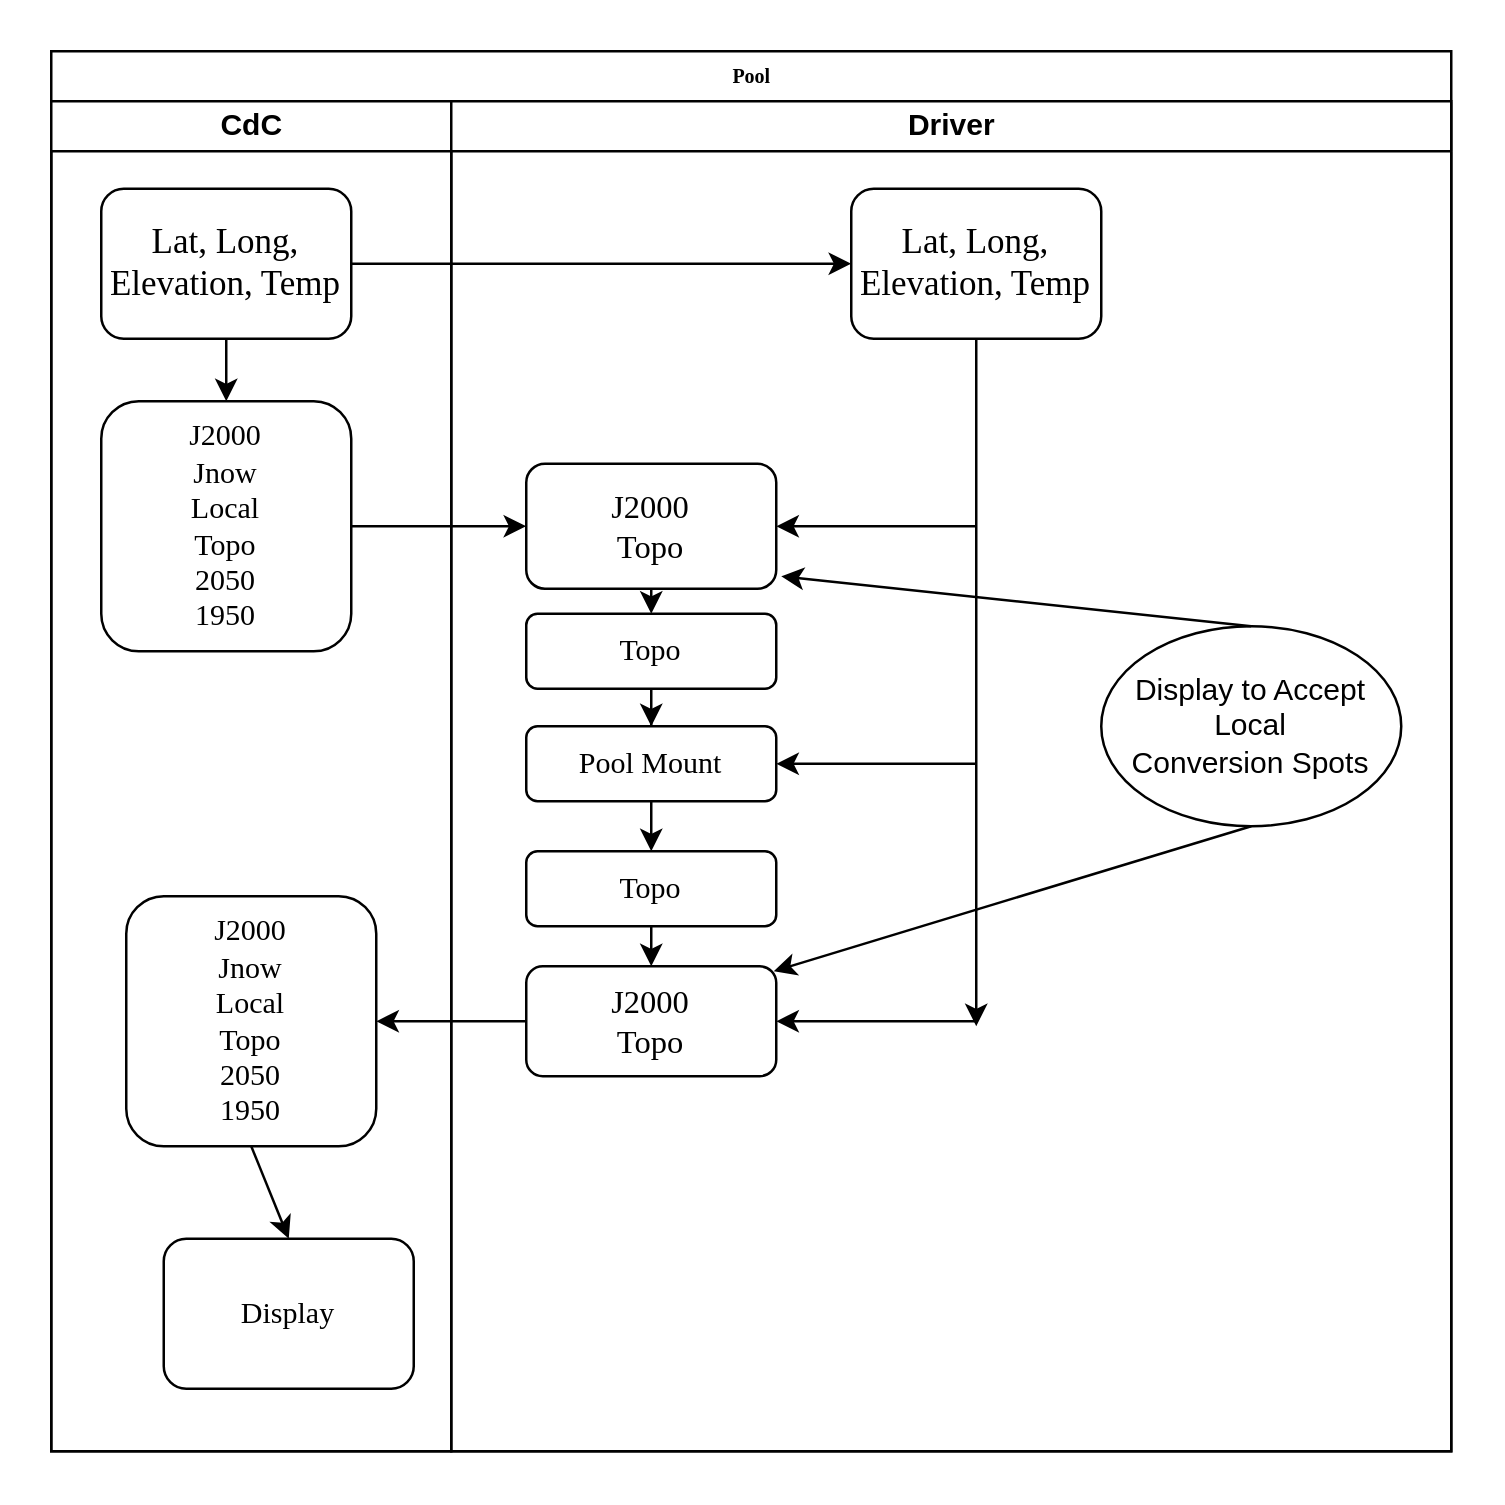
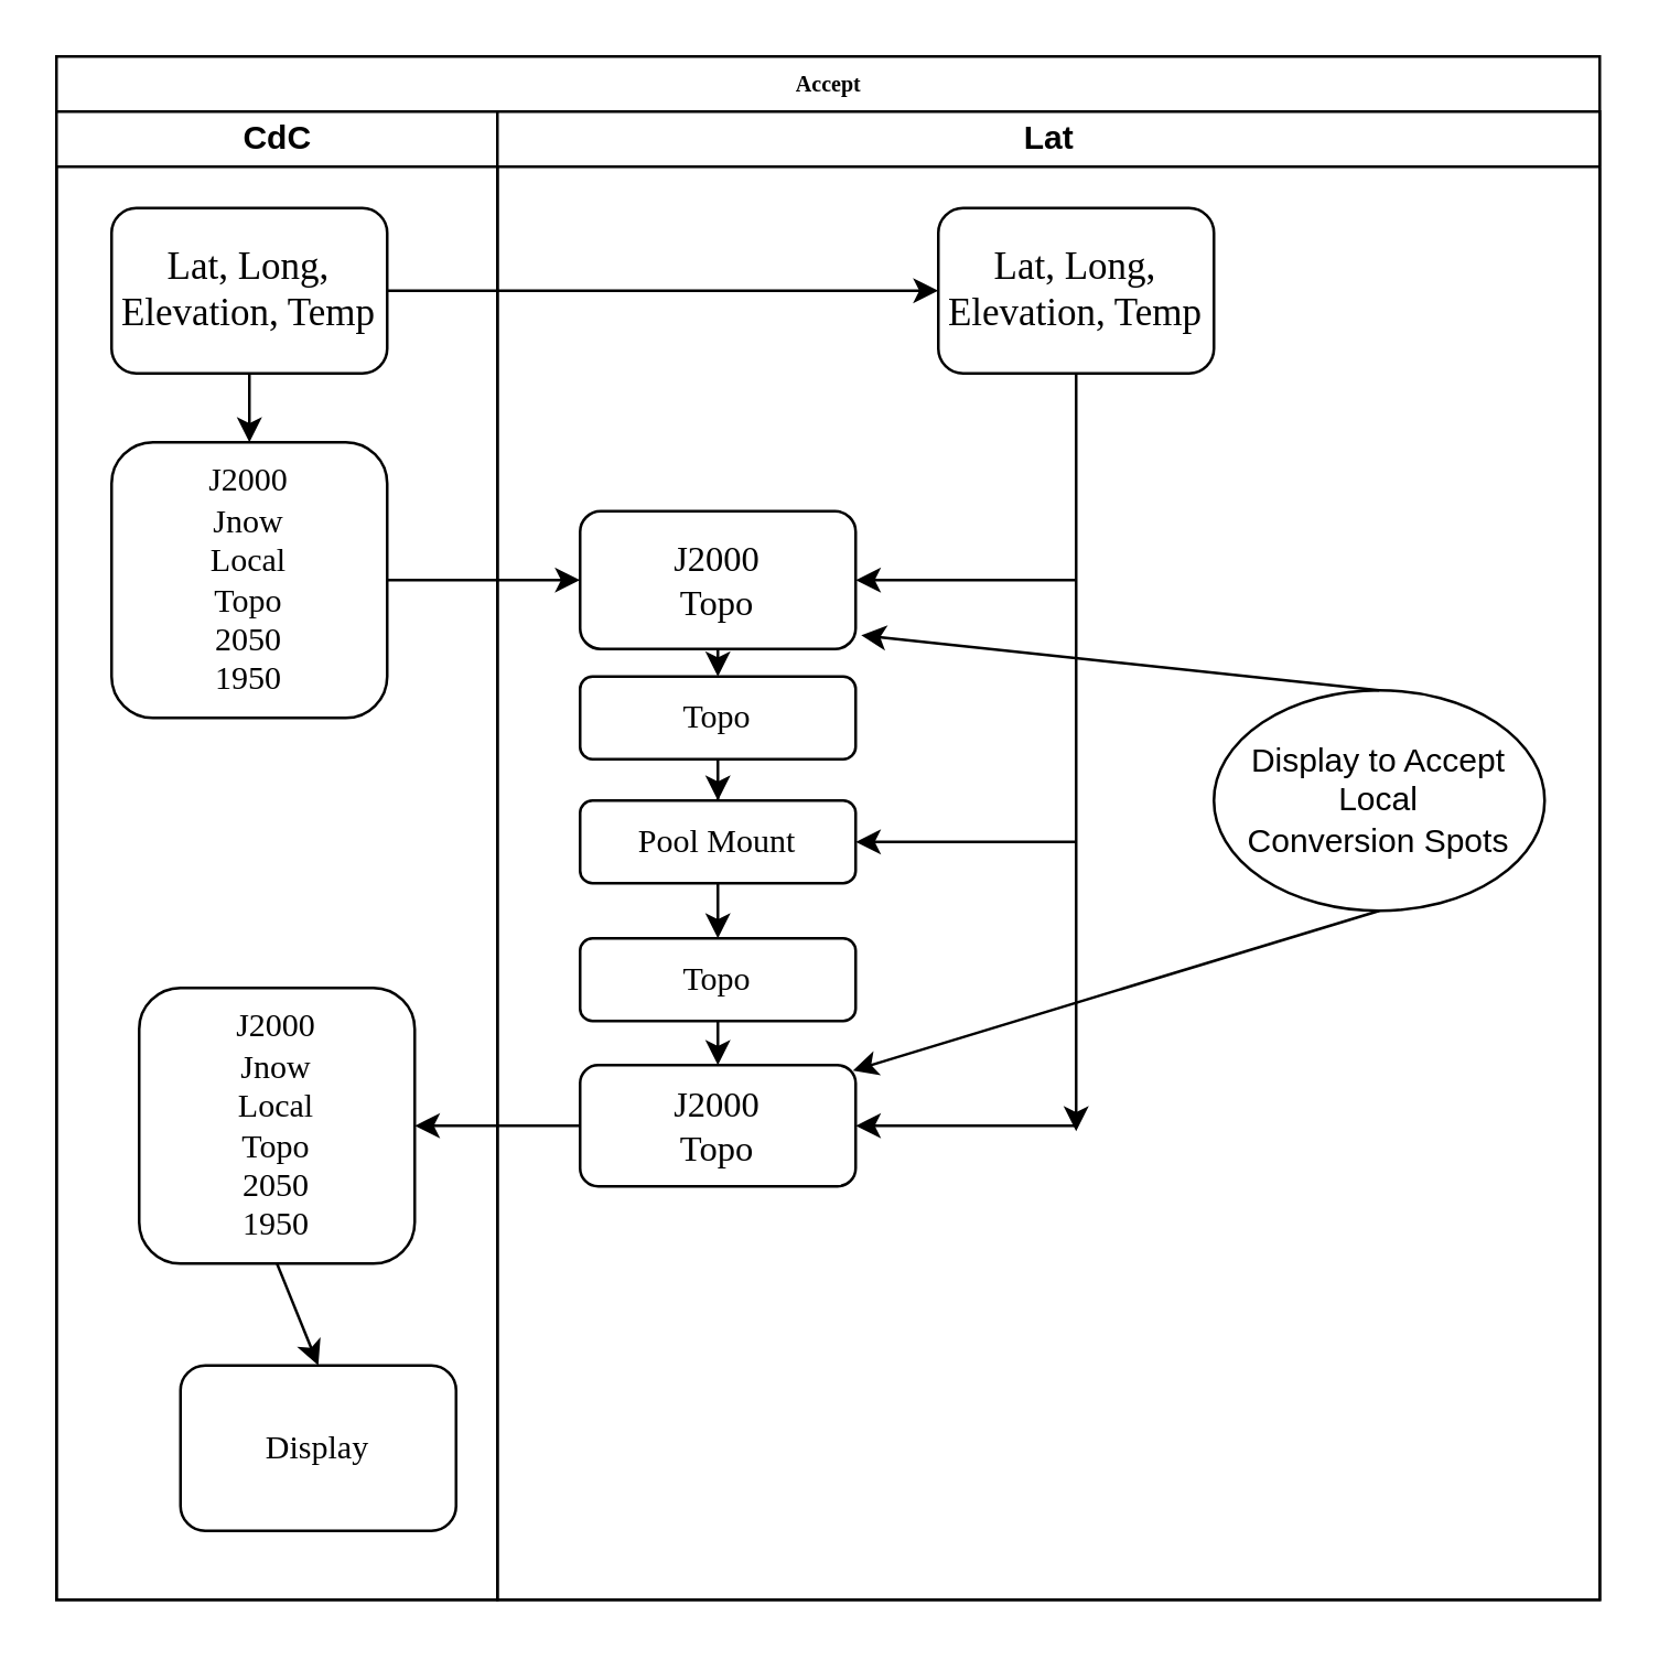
  <mxCell id="0" />
  <mxCell id="1" parent="0" />
- <mxCell id="2" value="Pool" style="swimlane;html=1;childLayout=stackLayout;startSize=20;rounded=0;shadow=0;labelBackgroundColor=none;strokeColor=#000000;strokeWidth=1;fillColor=#ffffff;fontFamily=Verdana;fontSize=8;fontColor=#000000;align=center;" parent="1" vertex="1"><mxGeometry x="20" y="20" width="560" height="560" as="geometry" /></mxCell>
+ <mxCell id="2" value="Accept" style="swimlane;html=1;childLayout=stackLayout;startSize=20;rounded=0;shadow=0;labelBackgroundColor=none;strokeColor=#000000;strokeWidth=1;fillColor=#ffffff;fontFamily=Verdana;fontSize=8;fontColor=#000000;align=center;" parent="1" vertex="1"><mxGeometry x="20" y="20" width="560" height="560" as="geometry" /></mxCell>
  <mxCell id="3" value="CdC" style="swimlane;html=1;startSize=20;" parent="2" vertex="1"><mxGeometry y="20" width="160" height="540" as="geometry" /></mxCell>
  <mxCell id="4" value="&lt;font style=&quot;font-size: 14px&quot;&gt;Lat, Long, Elevation, Temp&lt;/font&gt;" style="rounded=1;whiteSpace=wrap;html=1;shadow=0;labelBackgroundColor=none;strokeColor=#000000;strokeWidth=1;fillColor=#ffffff;fontFamily=Verdana;fontSize=8;fontColor=#000000;align=center;" parent="3" vertex="1"><mxGeometry x="20" y="35" width="100" height="60" as="geometry" /></mxCell>
  <mxCell id="5" value="" style="edgeStyle=orthogonalEdgeStyle;rounded=0;orthogonalLoop=1;jettySize=auto;html=1;entryX=0.5;entryY=0;entryDx=0;entryDy=0;exitX=0.5;exitY=1;exitDx=0;exitDy=0;" edge="1" parent="3" source="4" target="6"><mxGeometry relative="1" as="geometry"><mxPoint x="130" y="100" as="sourcePoint" /></mxGeometry></mxCell>
  <mxCell id="6" value="&lt;font style=&quot;font-size: 12px&quot;&gt;&lt;font style=&quot;font-size: 12px&quot;&gt;J2000&lt;br&gt;Jnow&lt;br&gt;&lt;/font&gt;Local&lt;br&gt;Topo&lt;br&gt;2050&lt;br&gt;1950&lt;/font&gt;&lt;br&gt;" style="rounded=1;whiteSpace=wrap;html=1;shadow=0;labelBackgroundColor=none;strokeColor=#000000;strokeWidth=1;fillColor=#ffffff;fontFamily=Verdana;fontSize=8;fontColor=#000000;align=center;" parent="3" vertex="1"><mxGeometry x="20" y="120" width="100" height="100" as="geometry" /></mxCell>
  <mxCell id="7" value="&lt;font style=&quot;font-size: 12px&quot;&gt;Display&lt;/font&gt;" style="rounded=1;whiteSpace=wrap;html=1;shadow=0;labelBackgroundColor=none;strokeColor=#000000;strokeWidth=1;fillColor=#ffffff;fontFamily=Verdana;fontSize=8;fontColor=#000000;align=center;" parent="3" vertex="1"><mxGeometry x="45" y="455" width="100" height="60" as="geometry" /></mxCell>
  <mxCell id="8" value="&lt;font style=&quot;font-size: 12px&quot;&gt;&lt;font style=&quot;font-size: 12px&quot;&gt;J2000&lt;br&gt;Jnow&lt;br&gt;&lt;/font&gt;Local&lt;br&gt;Topo&lt;br&gt;2050&lt;br&gt;1950&lt;/font&gt;&lt;br&gt;" style="rounded=1;whiteSpace=wrap;html=1;shadow=0;labelBackgroundColor=none;strokeColor=#000000;strokeWidth=1;fillColor=#ffffff;fontFamily=Verdana;fontSize=8;fontColor=#000000;align=center;" vertex="1" parent="3"><mxGeometry x="30" y="318" width="100" height="100" as="geometry" /></mxCell>
  <mxCell id="9" value="" style="endArrow=classic;html=1;exitX=0.5;exitY=1;exitDx=0;exitDy=0;entryX=0.5;entryY=0;entryDx=0;entryDy=0;" edge="1" parent="3" source="8" target="7"><mxGeometry width="50" height="50" relative="1" as="geometry"><mxPoint x="190" y="470" as="sourcePoint" /><mxPoint x="240" y="420" as="targetPoint" /></mxGeometry></mxCell>
  <mxCell id="10" style="edgeStyle=orthogonalEdgeStyle;rounded=1;html=1;labelBackgroundColor=none;startArrow=none;startFill=0;startSize=5;endArrow=classicThin;endFill=1;endSize=5;jettySize=auto;orthogonalLoop=1;strokeColor=#000000;strokeWidth=1;fontFamily=Verdana;fontSize=8;fontColor=#000000;" parent="2" edge="1"><mxGeometry relative="1" as="geometry" /></mxCell>
  <mxCell id="11" style="edgeStyle=orthogonalEdgeStyle;rounded=1;html=1;labelBackgroundColor=none;startArrow=none;startFill=0;startSize=5;endArrow=classicThin;endFill=1;endSize=5;jettySize=auto;orthogonalLoop=1;strokeColor=#000000;strokeWidth=1;fontFamily=Verdana;fontSize=8;fontColor=#000000;" parent="2" edge="1"><mxGeometry relative="1" as="geometry"><Array as="points"><mxPoint x="240" y="155" /><mxPoint x="70" y="155" /></Array></mxGeometry></mxCell>
  <mxCell id="12" style="edgeStyle=orthogonalEdgeStyle;rounded=1;html=1;labelBackgroundColor=none;startArrow=none;startFill=0;startSize=5;endArrow=classicThin;endFill=1;endSize=5;jettySize=auto;orthogonalLoop=1;strokeColor=#000000;strokeWidth=1;fontFamily=Verdana;fontSize=8;fontColor=#000000;" parent="2" edge="1"><mxGeometry relative="1" as="geometry" /></mxCell>
  <mxCell id="13" style="edgeStyle=orthogonalEdgeStyle;rounded=1;html=1;labelBackgroundColor=none;startArrow=none;startFill=0;startSize=5;endArrow=classicThin;endFill=1;endSize=5;jettySize=auto;orthogonalLoop=1;strokeColor=#000000;strokeWidth=1;fontFamily=Verdana;fontSize=8;fontColor=#000000;" parent="2" edge="1"><mxGeometry relative="1" as="geometry" /></mxCell>
  <mxCell id="14" style="edgeStyle=orthogonalEdgeStyle;rounded=1;html=1;labelBackgroundColor=none;startArrow=none;startFill=0;startSize=5;endArrow=classicThin;endFill=1;endSize=5;jettySize=auto;orthogonalLoop=1;strokeColor=#000000;strokeWidth=1;fontFamily=Verdana;fontSize=8;fontColor=#000000;" parent="2" edge="1"><mxGeometry relative="1" as="geometry" /></mxCell>
  <mxCell id="15" style="edgeStyle=orthogonalEdgeStyle;rounded=1;html=1;labelBackgroundColor=none;startArrow=none;startFill=0;startSize=5;endArrow=classicThin;endFill=1;endSize=5;jettySize=auto;orthogonalLoop=1;strokeColor=#000000;strokeWidth=1;fontFamily=Verdana;fontSize=8;fontColor=#000000;" parent="2" edge="1"><mxGeometry relative="1" as="geometry"><Array as="points"><mxPoint x="20" y="690" /><mxPoint x="20" y="370" /><mxPoint x="70" y="370" /></Array></mxGeometry></mxCell>
  <mxCell id="16" style="edgeStyle=orthogonalEdgeStyle;rounded=1;html=1;labelBackgroundColor=none;startArrow=none;startFill=0;startSize=5;endArrow=classicThin;endFill=1;endSize=5;jettySize=auto;orthogonalLoop=1;strokeColor=#000000;strokeWidth=1;fontFamily=Verdana;fontSize=8;fontColor=#000000;" parent="2" edge="1"><mxGeometry relative="1" as="geometry" /></mxCell>
  <mxCell id="17" style="edgeStyle=orthogonalEdgeStyle;rounded=1;html=1;labelBackgroundColor=none;startArrow=none;startFill=0;startSize=5;endArrow=classicThin;endFill=1;endSize=5;jettySize=auto;orthogonalLoop=1;strokeColor=#000000;strokeWidth=1;fontFamily=Verdana;fontSize=8;fontColor=#000000;" parent="2" edge="1"><mxGeometry relative="1" as="geometry" /></mxCell>
  <mxCell id="18" style="edgeStyle=orthogonalEdgeStyle;rounded=1;html=1;labelBackgroundColor=none;startArrow=none;startFill=0;startSize=5;endArrow=classicThin;endFill=1;endSize=5;jettySize=auto;orthogonalLoop=1;strokeColor=#000000;strokeWidth=1;fontFamily=Verdana;fontSize=8;fontColor=#000000;" parent="2" edge="1"><mxGeometry relative="1" as="geometry" /></mxCell>
  <mxCell id="19" style="edgeStyle=orthogonalEdgeStyle;rounded=1;html=1;labelBackgroundColor=none;startArrow=none;startFill=0;startSize=5;endArrow=classicThin;endFill=1;endSize=5;jettySize=auto;orthogonalLoop=1;strokeColor=#000000;strokeWidth=1;fontFamily=Verdana;fontSize=8;fontColor=#000000;" parent="2" edge="1"><mxGeometry relative="1" as="geometry" /></mxCell>
  <mxCell id="20" style="edgeStyle=orthogonalEdgeStyle;rounded=1;html=1;labelBackgroundColor=none;startArrow=none;startFill=0;startSize=5;endArrow=classicThin;endFill=1;endSize=5;jettySize=auto;orthogonalLoop=1;strokeColor=#000000;strokeWidth=1;fontFamily=Verdana;fontSize=8;fontColor=#000000;" parent="2" edge="1"><mxGeometry relative="1" as="geometry"><Array as="points"><mxPoint x="660" y="610" /><mxPoint x="660" y="550" /><mxPoint x="400" y="550" /></Array></mxGeometry></mxCell>
  <mxCell id="21" style="edgeStyle=orthogonalEdgeStyle;rounded=1;html=1;labelBackgroundColor=none;startArrow=none;startFill=0;startSize=5;endArrow=classicThin;endFill=1;endSize=5;jettySize=auto;orthogonalLoop=1;strokeColor=#000000;strokeWidth=1;fontFamily=Verdana;fontSize=8;fontColor=#000000;" parent="2" edge="1"><mxGeometry relative="1" as="geometry" /></mxCell>
  <mxCell id="22" style="edgeStyle=orthogonalEdgeStyle;rounded=1;html=1;labelBackgroundColor=none;startArrow=none;startFill=0;startSize=5;endArrow=classicThin;endFill=1;endSize=5;jettySize=auto;orthogonalLoop=1;strokeColor=#000000;strokeWidth=1;fontFamily=Verdana;fontSize=8;fontColor=#000000;" parent="2" edge="1"><mxGeometry relative="1" as="geometry"><Array as="points"><mxPoint x="660" y="610" /><mxPoint x="660" y="550" /><mxPoint x="80" y="550" /></Array></mxGeometry></mxCell>
  <mxCell id="23" style="edgeStyle=orthogonalEdgeStyle;rounded=1;html=1;labelBackgroundColor=none;startArrow=none;startFill=0;startSize=5;endArrow=classicThin;endFill=1;endSize=5;jettySize=auto;orthogonalLoop=1;strokeColor=#000000;strokeWidth=1;fontFamily=Verdana;fontSize=8;fontColor=#000000;" parent="2" edge="1"><mxGeometry relative="1" as="geometry"><Array as="points"><mxPoint x="80" y="650" /><mxPoint x="490" y="650" /><mxPoint x="490" y="610" /></Array></mxGeometry></mxCell>
  <mxCell id="24" style="edgeStyle=orthogonalEdgeStyle;rounded=1;html=1;labelBackgroundColor=none;startArrow=none;startFill=0;startSize=5;endArrow=classicThin;endFill=1;endSize=5;jettySize=auto;orthogonalLoop=1;strokeColor=#000000;strokeWidth=1;fontFamily=Verdana;fontSize=8;fontColor=#000000;" parent="2" edge="1"><mxGeometry relative="1" as="geometry" /></mxCell>
  <mxCell id="25" value="" style="endArrow=classic;html=1;exitX=1;exitY=0.5;exitDx=0;exitDy=0;" edge="1" parent="2" source="6" target="32"><mxGeometry width="50" height="50" relative="1" as="geometry"><mxPoint x="180" y="170" as="sourcePoint" /><mxPoint x="230" y="120" as="targetPoint" /></mxGeometry></mxCell>
  <mxCell id="26" value="" style="endArrow=classic;html=1;entryX=1;entryY=0.5;entryDx=0;entryDy=0;" edge="1" parent="2" source="37" target="8"><mxGeometry width="50" height="50" relative="1" as="geometry"><mxPoint x="240" y="670" as="sourcePoint" /><mxPoint x="290" y="620" as="targetPoint" /></mxGeometry></mxCell>
  <mxCell id="27" value="" style="endArrow=classic;html=1;exitX=1;exitY=0.5;exitDx=0;exitDy=0;entryX=0;entryY=0.5;entryDx=0;entryDy=0;" edge="1" parent="2" source="4" target="38"><mxGeometry width="50" height="50" relative="1" as="geometry"><mxPoint x="200" y="120" as="sourcePoint" /><mxPoint x="250" y="70" as="targetPoint" /></mxGeometry></mxCell>
- <mxCell id="28" value="Driver" style="swimlane;html=1;startSize=20;" parent="2" vertex="1"><mxGeometry x="160" y="20" width="400" height="540" as="geometry" /></mxCell>
+ <mxCell id="28" value="Lat" style="swimlane;html=1;startSize=20;" parent="2" vertex="1"><mxGeometry x="160" y="20" width="400" height="540" as="geometry" /></mxCell>
  <mxCell id="29" value="" style="edgeStyle=orthogonalEdgeStyle;rounded=0;orthogonalLoop=1;jettySize=auto;html=1;" edge="1" parent="28" source="30" target="31"><mxGeometry relative="1" as="geometry" /></mxCell>
  <mxCell id="30" value="&lt;font style=&quot;font-size: 12px&quot;&gt;Topo&lt;/font&gt;" style="rounded=1;whiteSpace=wrap;html=1;shadow=0;labelBackgroundColor=none;strokeColor=#000000;strokeWidth=1;fillColor=#ffffff;fontFamily=Verdana;fontSize=8;fontColor=#000000;align=center;" parent="28" vertex="1"><mxGeometry x="30" y="205" width="100" height="30" as="geometry" /></mxCell>
  <mxCell id="31" value="&lt;font style=&quot;font-size: 12px&quot;&gt;Pool Mount&lt;/font&gt;" style="rounded=1;whiteSpace=wrap;html=1;shadow=0;labelBackgroundColor=none;strokeColor=#000000;strokeWidth=1;fillColor=#ffffff;fontFamily=Verdana;fontSize=8;fontColor=#000000;align=center;" vertex="1" parent="28"><mxGeometry x="30" y="250" width="100" height="30" as="geometry" /></mxCell>
  <mxCell id="32" value="&lt;font style=&quot;font-size: 13px&quot;&gt;&lt;font style=&quot;font-size: 13px&quot;&gt;J2000&lt;br&gt;&lt;/font&gt;Topo&lt;/font&gt;&lt;br&gt;" style="rounded=1;whiteSpace=wrap;html=1;shadow=0;labelBackgroundColor=none;strokeColor=#000000;strokeWidth=1;fillColor=#ffffff;fontFamily=Verdana;fontSize=8;fontColor=#000000;align=center;" vertex="1" parent="28"><mxGeometry x="30" y="145" width="100" height="50" as="geometry" /></mxCell>
  <mxCell id="33" value="" style="endArrow=classic;html=1;exitX=0.5;exitY=1;exitDx=0;exitDy=0;entryX=0.5;entryY=0;entryDx=0;entryDy=0;" edge="1" parent="28" source="32" target="30"><mxGeometry width="50" height="50" relative="1" as="geometry"><mxPoint x="290" y="300" as="sourcePoint" /><mxPoint x="340" y="250" as="targetPoint" /></mxGeometry></mxCell>
  <mxCell id="34" style="edgeStyle=orthogonalEdgeStyle;rounded=0;orthogonalLoop=1;jettySize=auto;html=1;exitX=0.5;exitY=1;exitDx=0;exitDy=0;" edge="1" parent="28" source="30" target="30"><mxGeometry relative="1" as="geometry" /></mxCell>
  <mxCell id="35" value="&lt;font style=&quot;font-size: 12px&quot;&gt;Topo&lt;/font&gt;" style="rounded=1;whiteSpace=wrap;html=1;shadow=0;labelBackgroundColor=none;strokeColor=#000000;strokeWidth=1;fillColor=#ffffff;fontFamily=Verdana;fontSize=8;fontColor=#000000;align=center;" vertex="1" parent="28"><mxGeometry x="30" y="300" width="100" height="30" as="geometry" /></mxCell>
  <mxCell id="36" value="" style="endArrow=classic;html=1;exitX=0.5;exitY=1;exitDx=0;exitDy=0;entryX=0.5;entryY=0;entryDx=0;entryDy=0;" edge="1" parent="28" source="31" target="35"><mxGeometry width="50" height="50" relative="1" as="geometry"><mxPoint x="230" y="370" as="sourcePoint" /><mxPoint x="280" y="320" as="targetPoint" /></mxGeometry></mxCell>
  <mxCell id="37" value="&lt;font style=&quot;font-size: 13px&quot;&gt;&lt;font style=&quot;font-size: 13px&quot;&gt;J2000&lt;br&gt;&lt;/font&gt;Topo&lt;/font&gt;&lt;br&gt;" style="rounded=1;whiteSpace=wrap;html=1;shadow=0;labelBackgroundColor=none;strokeColor=#000000;strokeWidth=1;fillColor=#ffffff;fontFamily=Verdana;fontSize=8;fontColor=#000000;align=center;" vertex="1" parent="28"><mxGeometry x="30" y="346" width="100" height="44" as="geometry" /></mxCell>
  <mxCell id="38" value="&lt;font style=&quot;font-size: 14px&quot;&gt;Lat, Long, Elevation, Temp&lt;/font&gt;" style="rounded=1;whiteSpace=wrap;html=1;shadow=0;labelBackgroundColor=none;strokeColor=#000000;strokeWidth=1;fillColor=#ffffff;fontFamily=Verdana;fontSize=8;fontColor=#000000;align=center;" vertex="1" parent="28"><mxGeometry x="160" y="35" width="100" height="60" as="geometry" /></mxCell>
  <mxCell id="39" value="" style="endArrow=classic;html=1;exitX=0.5;exitY=1;exitDx=0;exitDy=0;" edge="1" parent="28" source="38"><mxGeometry width="50" height="50" relative="1" as="geometry"><mxPoint x="160" y="250" as="sourcePoint" /><mxPoint x="210" y="370" as="targetPoint" /></mxGeometry></mxCell>
  <mxCell id="40" value="" style="endArrow=classic;html=1;exitX=0.5;exitY=1;exitDx=0;exitDy=0;entryX=0.5;entryY=0;entryDx=0;entryDy=0;" edge="1" parent="28" source="35" target="37"><mxGeometry width="50" height="50" relative="1" as="geometry"><mxPoint x="150" y="520" as="sourcePoint" /><mxPoint x="200" y="470" as="targetPoint" /></mxGeometry></mxCell>
  <mxCell id="41" value="" style="endArrow=classic;html=1;entryX=1;entryY=0.5;entryDx=0;entryDy=0;" edge="1" parent="28" target="37"><mxGeometry width="50" height="50" relative="1" as="geometry"><mxPoint x="210" y="368" as="sourcePoint" /><mxPoint x="230" y="350" as="targetPoint" /></mxGeometry></mxCell>
  <mxCell id="42" value="" style="endArrow=classic;html=1;entryX=1;entryY=0.5;entryDx=0;entryDy=0;" edge="1" parent="28" target="31"><mxGeometry width="50" height="50" relative="1" as="geometry"><mxPoint x="210" y="265" as="sourcePoint" /><mxPoint x="200" y="190" as="targetPoint" /></mxGeometry></mxCell>
  <mxCell id="43" value="Display to Accept Local&lt;br&gt;Conversion Spots&lt;br&gt;" style="ellipse;whiteSpace=wrap;html=1;" vertex="1" parent="28"><mxGeometry x="260" y="210" width="120" height="80" as="geometry" /></mxCell>
  <mxCell id="44" value="" style="endArrow=classic;html=1;exitX=0.5;exitY=0;exitDx=0;exitDy=0;entryX=1.02;entryY=0.9;entryDx=0;entryDy=0;entryPerimeter=0;" edge="1" parent="28" source="43" target="32"><mxGeometry width="50" height="50" relative="1" as="geometry"><mxPoint x="320" y="200" as="sourcePoint" /><mxPoint x="350" y="140" as="targetPoint" /></mxGeometry></mxCell>
  <mxCell id="45" value="" style="endArrow=classic;html=1;exitX=0.5;exitY=1;exitDx=0;exitDy=0;entryX=0.99;entryY=0.045;entryDx=0;entryDy=0;entryPerimeter=0;" edge="1" parent="28" source="43" target="37"><mxGeometry width="50" height="50" relative="1" as="geometry"><mxPoint x="270" y="390" as="sourcePoint" /><mxPoint x="320" y="340" as="targetPoint" /></mxGeometry></mxCell>
  <mxCell id="46" value="" style="endArrow=classic;html=1;entryX=1;entryY=0.5;entryDx=0;entryDy=0;" edge="1" parent="1" target="32"><mxGeometry width="50" height="50" relative="1" as="geometry"><mxPoint x="390" y="210" as="sourcePoint" /><mxPoint x="320" y="315" as="targetPoint" /></mxGeometry></mxCell>
